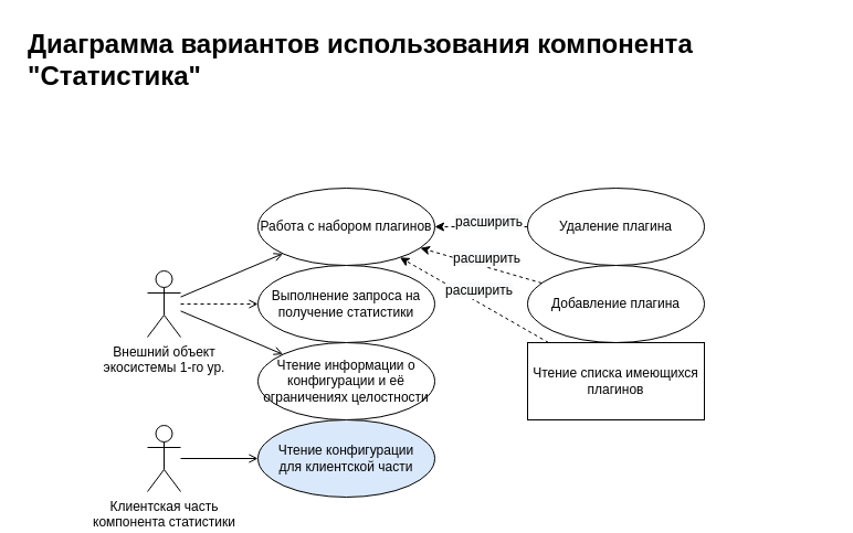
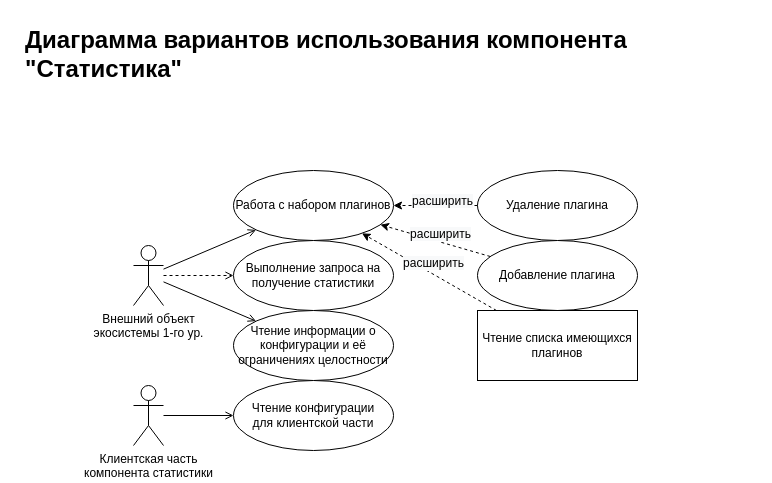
  <mxCell id="0" />
  <mxCell id="1" parent="0" />
  <mxCell id="2" value="" style="edgeStyle=none;rounded=0;orthogonalLoop=1;jettySize=auto;html=1;endArrow=open;endFill=0;" parent="1" source="4" target="8" edge="1"><mxGeometry relative="1" as="geometry" /></mxCell>
  <mxCell id="3" style="edgeStyle=none;rounded=0;orthogonalLoop=1;jettySize=auto;html=1;endArrow=open;endFill=0;dashed=1;" parent="1" source="4" target="6" edge="1"><mxGeometry relative="1" as="geometry" /></mxCell>
  <mxCell id="4" value="Внешний объект&lt;br&gt;экосистемы 1-го ур." style="shape=umlActor;verticalLabelPosition=bottom;verticalAlign=top;html=1;" parent="1" vertex="1"><mxGeometry x="133" y="245" width="30" height="60" as="geometry" /></mxCell>
  <mxCell id="5" value="Удаление плагина" style="ellipse;whiteSpace=wrap;html=1;" parent="1" vertex="1"><mxGeometry x="477" y="170" width="160" height="70" as="geometry" /></mxCell>
  <mxCell id="6" value="&lt;font style=&quot;vertical-align: inherit;&quot;&gt;&lt;font style=&quot;vertical-align: inherit;&quot;&gt;Выполнение запроса на получение статистики&lt;/font&gt;&lt;/font&gt;" style="ellipse;whiteSpace=wrap;html=1;" parent="1" vertex="1"><mxGeometry x="233" y="240" width="160" height="70" as="geometry" /></mxCell>
  <mxCell id="7" value="Добавление плагина" style="ellipse;whiteSpace=wrap;html=1;" parent="1" vertex="1"><mxGeometry x="477" y="240" width="160" height="70" as="geometry" /></mxCell>
  <mxCell id="8" value="Работа с набором плагинов" style="ellipse;whiteSpace=wrap;html=1;" parent="1" vertex="1"><mxGeometry x="233" y="170" width="160" height="70" as="geometry" /></mxCell>
  <mxCell id="9" style="orthogonalLoop=1;jettySize=auto;html=1;dashed=1;endArrow=classic;endFill=1;elbow=vertical;rounded=0;" parent="1" source="5" target="8" edge="1"><mxGeometry relative="1" as="geometry"><mxPoint x="586.369" y="169.95" as="sourcePoint" /><mxPoint x="479.462" y="155.293" as="targetPoint" /></mxGeometry></mxCell>
  <mxCell id="10" value="&lt;span style=&quot;font-size: 12px; background-color: rgb(248, 249, 250);&quot;&gt;расширить&lt;/span&gt;" style="edgeLabel;html=1;align=center;verticalAlign=middle;resizable=0;points=[];" parent="9" vertex="1" connectable="0"><mxGeometry x="0.115" y="-1" relative="1" as="geometry"><mxPoint x="11" y="-4" as="offset" /></mxGeometry></mxCell>
  <mxCell id="11" style="orthogonalLoop=1;jettySize=auto;html=1;dashed=1;endArrow=classic;endFill=1;elbow=vertical;rounded=0;" parent="1" source="7" target="8" edge="1"><mxGeometry relative="1" as="geometry"><mxPoint x="486.818" y="155.684" as="sourcePoint" /><mxPoint x="398.895" y="168.932" as="targetPoint" /></mxGeometry></mxCell>
  <mxCell id="12" value="&lt;span style=&quot;font-size: 12px; background-color: rgb(248, 249, 250);&quot;&gt;расширить&lt;/span&gt;" style="edgeLabel;html=1;align=center;verticalAlign=middle;resizable=0;points=[];" parent="11" vertex="1" connectable="0"><mxGeometry x="0.115" y="-1" relative="1" as="geometry"><mxPoint x="11" y="-4" as="offset" /></mxGeometry></mxCell>
  <mxCell id="13" value="Клиентская часть&lt;br&gt;компонента статистики" style="shape=umlActor;verticalLabelPosition=bottom;verticalAlign=top;html=1;" parent="1" vertex="1"><mxGeometry x="133" y="385" width="30" height="60" as="geometry" /></mxCell>
- <mxCell id="14" value="&lt;font style=&quot;vertical-align: inherit;&quot;&gt;&lt;font style=&quot;vertical-align: inherit;&quot;&gt;Чтение конфигурации&lt;br&gt;для клиентской части&lt;br&gt;&lt;/font&gt;&lt;/font&gt;" style="ellipse;whiteSpace=wrap;html=1;fillColor=#dae8fc;" parent="1" vertex="1"><mxGeometry x="233" y="380" width="160" height="70" as="geometry" /></mxCell>
+ <mxCell id="14" value="&lt;font style=&quot;vertical-align: inherit;&quot;&gt;&lt;font style=&quot;vertical-align: inherit;&quot;&gt;Чтение конфигурации&lt;br&gt;для клиентской части&lt;br&gt;&lt;/font&gt;&lt;/font&gt;" style="ellipse;whiteSpace=wrap;html=1;" parent="1" vertex="1"><mxGeometry x="233" y="380" width="160" height="70" as="geometry" /></mxCell>
  <mxCell id="15" style="edgeStyle=none;rounded=0;orthogonalLoop=1;jettySize=auto;html=1;endArrow=open;endFill=0;" parent="1" source="13" target="14" edge="1"><mxGeometry relative="1" as="geometry"><mxPoint x="133" y="181.757" as="sourcePoint" /><mxPoint x="264.008" y="284.439" as="targetPoint" /></mxGeometry></mxCell>
  <mxCell id="16" value="&lt;font style=&quot;vertical-align: inherit;&quot;&gt;&lt;font style=&quot;vertical-align: inherit;&quot;&gt;Чтение информации о конфигурации и её ограничениях целостности&lt;br&gt;&lt;/font&gt;&lt;/font&gt;" style="ellipse;whiteSpace=wrap;html=1;" parent="1" vertex="1"><mxGeometry x="233" y="310" width="160" height="70" as="geometry" /></mxCell>
  <mxCell id="17" style="edgeStyle=none;rounded=0;orthogonalLoop=1;jettySize=auto;html=1;endArrow=open;endFill=0;" parent="1" source="4" target="16" edge="1"><mxGeometry relative="1" as="geometry"><mxPoint x="153" y="396.757" as="sourcePoint" /><mxPoint x="284.008" y="499.439" as="targetPoint" /></mxGeometry></mxCell>
  <mxCell id="18" value="&lt;font style=&quot;vertical-align: inherit;&quot;&gt;&lt;font style=&quot;vertical-align: inherit;&quot;&gt;Чтение списка имеющихся плагинов&lt;/font&gt;&lt;/font&gt;" style="whiteSpace=wrap;html=1;rounded=0;" parent="1" vertex="1"><mxGeometry x="477" y="310" width="160" height="70" as="geometry" /></mxCell>
  <mxCell id="19" style="orthogonalLoop=1;jettySize=auto;html=1;dashed=1;endArrow=classic;endFill=1;elbow=vertical;rounded=0;" parent="1" source="18" target="8" edge="1"><mxGeometry relative="1" as="geometry"><mxPoint x="486.818" y="204.316" as="sourcePoint" /><mxPoint x="398.895" y="191.068" as="targetPoint" /></mxGeometry></mxCell>
  <mxCell id="20" value="&lt;span style=&quot;font-size: 12px; background-color: rgb(248, 249, 250);&quot;&gt;расширить&lt;/span&gt;" style="edgeLabel;html=1;align=center;verticalAlign=middle;resizable=0;points=[];" parent="19" vertex="1" connectable="0"><mxGeometry x="0.115" y="-1" relative="1" as="geometry"><mxPoint x="11" y="-4" as="offset" /></mxGeometry></mxCell>
  <mxCell id="21" value="&lt;h1&gt;Диаграмма вариантов использования компонента &quot;Статистика&quot;&lt;/h1&gt;&lt;span style=&quot;text-align: center;&quot;&gt;&lt;br&gt;&lt;/span&gt;" style="text;html=1;strokeColor=none;fillColor=none;spacing=5;spacingTop=-20;overflow=hidden;rounded=0;whiteSpace=wrap;" vertex="1" parent="1"><mxGeometry x="20" y="20" width="730" height="160" as="geometry" /></mxCell>
